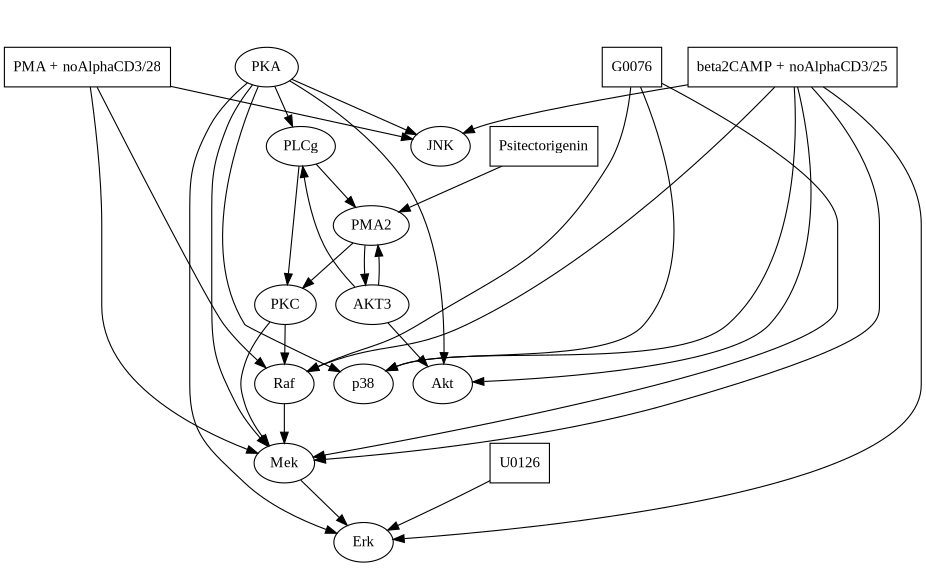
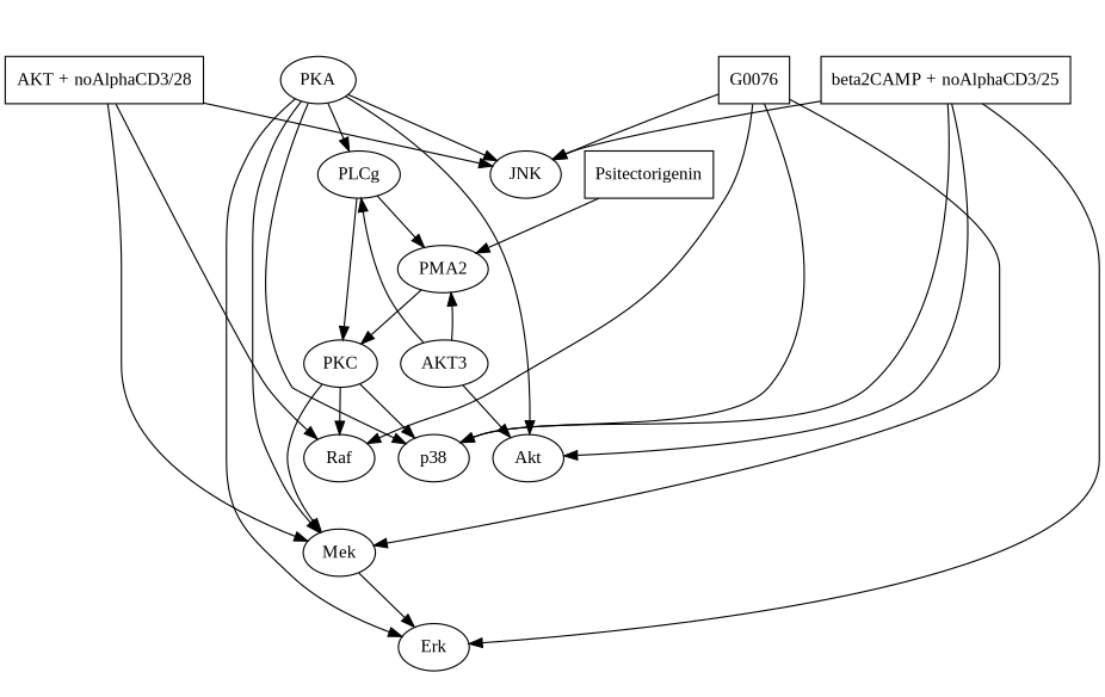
  digraph {
    fontname="Liberation Serif"
    node [fontname="Liberation Serif"]
    edge [fontname="Liberation Serif"]
    n1 [label=Raf]
    n2 [label=Mek]
    n3 [label=Erk]
    n4 [label=PLCg]
    n5 [label=PMA2]
    n6 [label=PKC]
    n7 [label=AKT3]
    n8 [label=Akt]
    n9 [label=PKA]
    n10 [label=p38]
    n11 [label=JNK]
    n12 [label=G0076 shape=rectangle]
    n13 [label=Psitectorigenin shape=rectangle]
-   n14 [label=U0126 shape=rectangle]
-   n15 [label="PMA + noAlphaCD3/28" shape=rectangle]
+   n15 [label="AKT + noAlphaCD3/28" shape=rectangle]
    n16 [label="beta2CAMP + noAlphaCD3/25" shape=rectangle]
    subgraph cluster_1 {
      label=system
      style=invis
      n1
      n2
      n3
      n4
      n5
      n6
      n7
      n8
      n9
      n10
      n11
    }
-   n1 -> n2
    n2 -> n3
    n4 -> n5
    n4 -> n6
    n5 -> n6
-   n5 -> n7
    n6 -> n1
    n6 -> n2
+   n6 -> n10
    n7 -> n4
    n7 -> n5
    n7 -> n8
    n9 -> n2
    n9 -> n3
    n9 -> n4
    n9 -> n8
    n9 -> n10
    n9 -> n11
    n12 -> n1
    n12 -> n2
    n12 -> n10
+   n12 -> n11
    n13 -> n5
-   n14 -> n3
    n15 -> n1
    n15 -> n2
    n15 -> n11
-   n16 -> n1
-   n16 -> n2
    n16 -> n3
    n16 -> n8
    n16 -> n10
    n16 -> n11
  }
